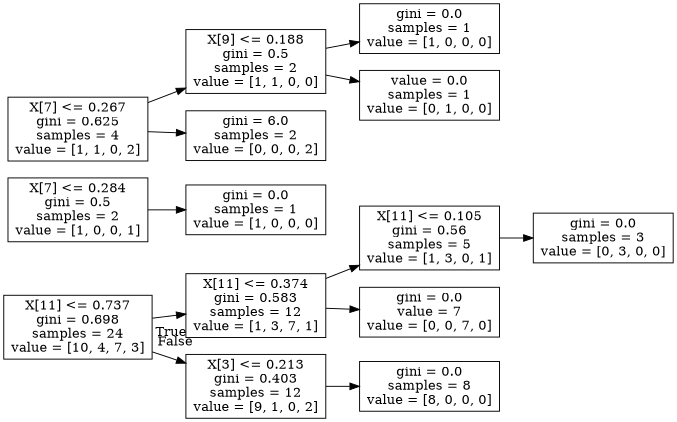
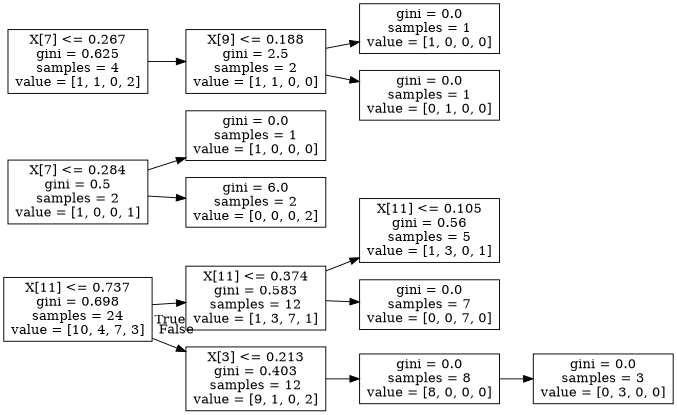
  digraph {
    rankdir=LR
    node [shape=box]
    n1 [label="X[11] <= 0.737\ngini = 0.698\nsamples = 24\nvalue = [10, 4, 7, 3]"]
    n2 [label="X[11] <= 0.374\ngini = 0.583\nsamples = 12\nvalue = [1, 3, 7, 1]"]
    n3 [label="X[3] <= 0.213\ngini = 0.403\nsamples = 12\nvalue = [9, 1, 0, 2]"]
    n4 [label="X[11] <= 0.105\ngini = 0.56\nsamples = 5\nvalue = [1, 3, 0, 1]"]
-   n5 [label="gini = 0.0\nvalue = 7\nvalue = [0, 0, 7, 0]"]
+   n5 [label="gini = 0.0\nsamples = 7\nvalue = [0, 0, 7, 0]"]
    n6 [label="gini = 0.0\nsamples = 8\nvalue = [8, 0, 0, 0]"]
    n7 [label="gini = 0.0\nsamples = 3\nvalue = [0, 3, 0, 0]"]
    n8 [label="X[7] <= 0.284\ngini = 0.5\nsamples = 2\nvalue = [1, 0, 0, 1]"]
    n9 [label="gini = 0.0\nsamples = 1\nvalue = [1, 0, 0, 0]"]
    n10 [label="X[7] <= 0.267\ngini = 0.625\nsamples = 4\nvalue = [1, 1, 0, 2]"]
-   n11 [label="X[9] <= 0.188\ngini = 0.5\nsamples = 2\nvalue = [1, 1, 0, 0]"]
+   n11 [label="X[9] <= 0.188\ngini = 2.5\nsamples = 2\nvalue = [1, 1, 0, 0]"]
    n12 [label="gini = 6.0\nsamples = 2\nvalue = [0, 0, 0, 2]"]
    n13 [label="gini = 0.0\nsamples = 1\nvalue = [1, 0, 0, 0]"]
-   n14 [label="value = 0.0\nsamples = 1\nvalue = [0, 1, 0, 0]"]
+   n14 [label="gini = 0.0\nsamples = 1\nvalue = [0, 1, 0, 0]"]
    n1 -> n2 [headlabel=True labelangle=45 labeldistance=2.5]
    n1 -> n3 [headlabel=False labelangle=-45 labeldistance=2.5]
    n2 -> n4
    n2 -> n5
    n3 -> n6
-   n4 -> n7
+   n6 -> n7
    n8 -> n9
    n10 -> n11
-   n10 -> n12
+   n8 -> n12
    n11 -> n13
    n11 -> n14
  }
